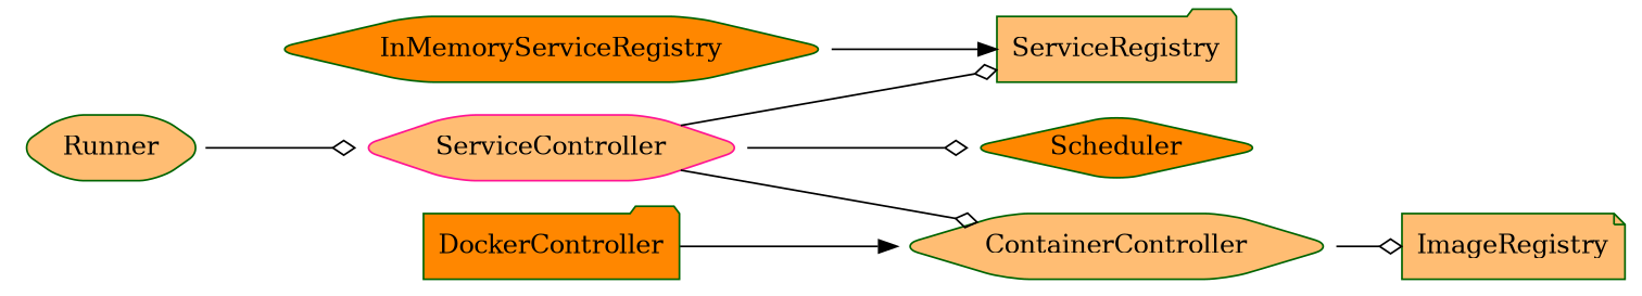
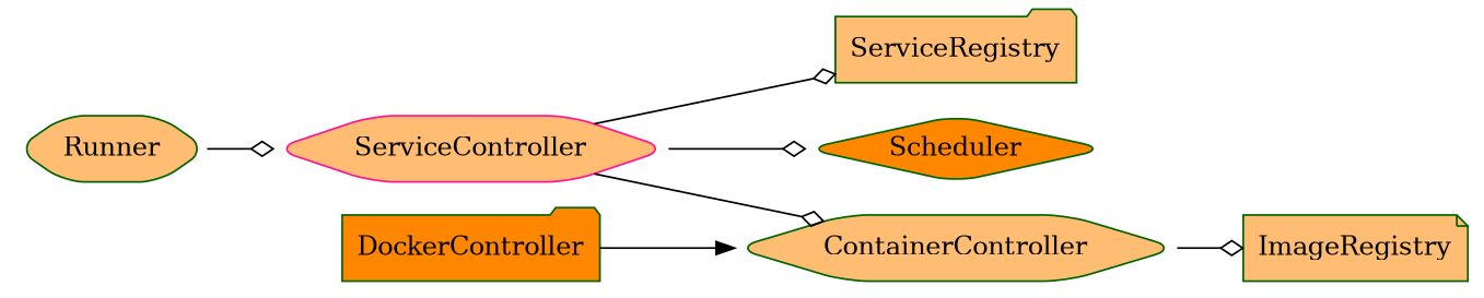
  digraph {
    compound=true
    rankdir=LR
    node [color=darkgreen fillcolor="#FFBD73" shape=hexagon style="rounded,filled"]
    edge [arrowhead=ediamond]
    n1 [label=ImageRegistry shape=note]
    n2 [label=ServiceRegistry shape=folder]
    n3 [label=ContainerController]
    n4 [color=deeppink label=ServiceController]
    n5 [fillcolor="#FF8700" label=Scheduler shape=diamond]
    n6 [label=Runner]
-   n7 [fillcolor="#FF8700" label=InMemoryServiceRegistry]
    n8 [fillcolor="#FF8700" label=DockerController shape=folder]
    subgraph sub_1 {
      n1
      n2
      n3
      n4
      n5
      n6
    }
    subgraph sub_2 {
      n2
      n3
-     n7
      n8
    }
    n3 -> n1
    n4 -> n2
    n4 -> n3
    n4 -> n5
    n6 -> n4
-   n7 -> n2 [arrowhead=""]
    n8 -> n3 [arrowhead=""]
  }
